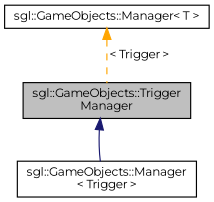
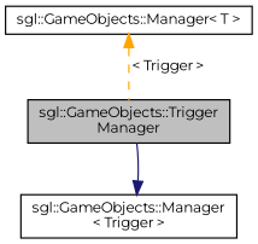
  digraph {
    fontname=Montserrat
    node [color=black fillcolor=white fontname=Montserrat fontsize=10 shape=record style=filled]
    edge [dir=back fontname=Montserrat fontsize=10 labelfontname=Helvetica labelfontsize=10]
    n1 [fillcolor=grey75 fontcolor=black height=0.2 label="sgl::GameObjects::Trigger\lManager" width=0.4]
    n2 [height=0.2 label="sgl::GameObjects::Manager\l\< Trigger \>" width=0.4]
    n3 [height=0.2 label="sgl::GameObjects::Manager\< T \>" width=0.4]
-   n1 -> n2 [color=midnightblue style=solid]
+   n2 -> n1 [color=midnightblue style=solid]
    n3 -> n1 [color=orange label=" \< Trigger \>" style=dashed]
  }
